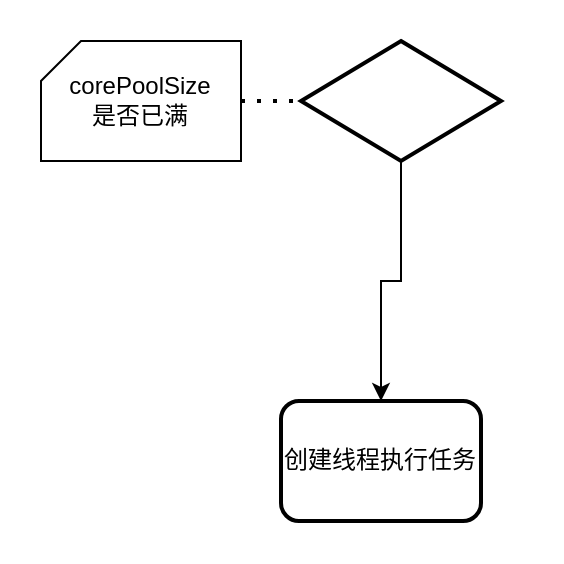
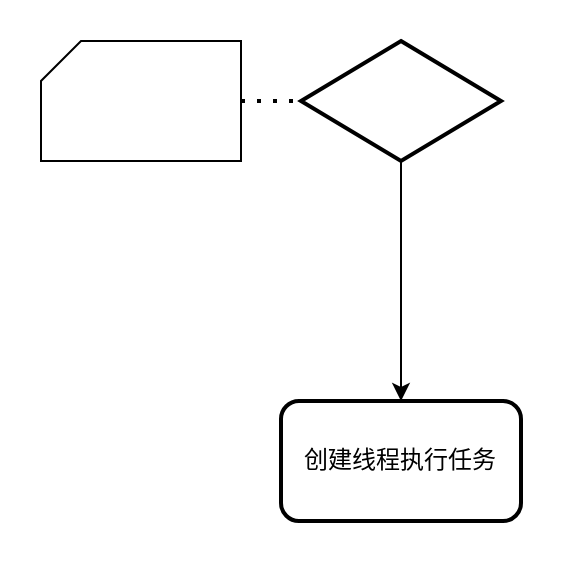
  <mxCell id="0" />
  <mxCell id="1" parent="0" />
  <mxCell id="2" value="" style="verticalLabelPosition=bottom;verticalAlign=top;html=1;shape=card;whiteSpace=wrap;size=20;arcSize=12;" vertex="1" parent="1"><mxGeometry x="20" y="20" width="100" height="60" as="geometry" /></mxCell>
  <mxCell id="3" value="" style="edgeStyle=orthogonalEdgeStyle;rounded=0;orthogonalLoop=1;jettySize=auto;html=1;" edge="1" parent="1" source="4" target="5"><mxGeometry relative="1" as="geometry" /></mxCell>
  <mxCell id="4" value="" style="strokeWidth=2;html=1;shape=mxgraph.flowchart.decision;whiteSpace=wrap;" vertex="1" parent="1"><mxGeometry x="150" y="20" width="100" height="60" as="geometry" /></mxCell>
- <mxCell id="5" value="创建线程执行任务" style="rounded=1;whiteSpace=wrap;html=1;strokeWidth=2;" vertex="1" parent="1"><mxGeometry x="140" y="200" width="100" height="60" as="geometry" /></mxCell>
+ <mxCell id="5" value="创建线程执行任务" style="rounded=1;whiteSpace=wrap;html=1;strokeWidth=2;" vertex="1" parent="1"><mxGeometry x="140" y="200" width="120" height="60" as="geometry" /></mxCell>
  <mxCell id="6" value="" style="endArrow=none;dashed=1;html=1;dashPattern=1 3;strokeWidth=2;rounded=0;exitX=1;exitY=0.5;exitDx=0;exitDy=0;exitPerimeter=0;entryX=0;entryY=0.5;entryDx=0;entryDy=0;entryPerimeter=0;" edge="1" parent="1" source="2" target="4"><mxGeometry width="50" height="50" relative="1" as="geometry"><mxPoint x="120" y="90" as="sourcePoint" /><mxPoint x="170" y="40" as="targetPoint" /></mxGeometry></mxCell>
- <mxCell id="7" value="&lt;div data-lake_diagram_content_editor_data=&quot;true&quot;&gt;corePoolSize是否已满&lt;/div&gt;" style="text;html=1;strokeColor=none;fillColor=none;align=center;verticalAlign=middle;whiteSpace=wrap;rounded=0;" vertex="1" parent="1"><mxGeometry x="40" y="35" width="60" height="30" as="geometry" /></mxCell>
